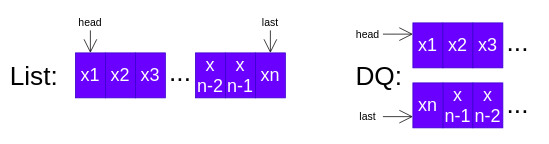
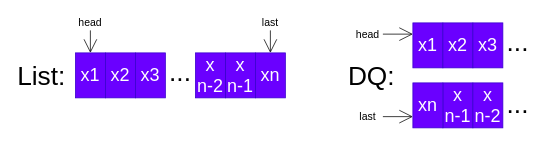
  <mxCell id="0" />
  <mxCell id="1" parent="0" />
  <mxCell id="2" value="x1" style="rounded=0;whiteSpace=wrap;html=1;fontSize=24;fillColor=#6a00ff;strokeColor=#3700CC;fontColor=#ffffff;" vertex="1" parent="1"><mxGeometry x="100" y="70" width="40" height="60" as="geometry" /></mxCell>
  <mxCell id="3" value="x2" style="rounded=0;whiteSpace=wrap;html=1;fontSize=24;fillColor=#6a00ff;strokeColor=#3700CC;fontColor=#ffffff;" vertex="1" parent="1"><mxGeometry x="140" y="70" width="40" height="60" as="geometry" /></mxCell>
  <mxCell id="4" value="x3" style="rounded=0;whiteSpace=wrap;html=1;fontSize=24;fillColor=#6a00ff;strokeColor=#3700CC;fontColor=#ffffff;" vertex="1" parent="1"><mxGeometry x="180" y="70" width="40" height="60" as="geometry" /></mxCell>
  <mxCell id="5" value="..." style="text;html=1;strokeColor=none;fillColor=none;align=center;verticalAlign=middle;whiteSpace=wrap;rounded=0;fontSize=35;" vertex="1" parent="1"><mxGeometry x="220" y="80" width="40" height="30" as="geometry" /></mxCell>
  <mxCell id="6" value="x&lt;br&gt;n-1" style="rounded=0;whiteSpace=wrap;html=1;fontSize=24;fillColor=#6a00ff;strokeColor=#3700CC;fontColor=#ffffff;" vertex="1" parent="1"><mxGeometry x="300" y="70" width="40" height="60" as="geometry" /></mxCell>
  <mxCell id="7" value="xn" style="rounded=0;whiteSpace=wrap;html=1;fontSize=24;fillColor=#6a00ff;strokeColor=#3700CC;fontColor=#ffffff;" vertex="1" parent="1"><mxGeometry x="340" y="70" width="40" height="60" as="geometry" /></mxCell>
- <mxCell id="8" value="List:" style="text;html=1;strokeColor=none;fillColor=none;align=center;verticalAlign=middle;whiteSpace=wrap;rounded=0;fontSize=35;" vertex="1" parent="1"><mxGeometry x="10" y="90" width="70" height="20" as="geometry" /></mxCell>
+ <mxCell id="8" value="List:" style="text;html=1;strokeColor=none;fillColor=none;align=center;verticalAlign=middle;whiteSpace=wrap;rounded=0;fontSize=35;" vertex="1" parent="1"><mxGeometry x="20" y="90" width="70" height="20" as="geometry" /></mxCell>
  <mxCell id="9" value="x&lt;br&gt;n-2" style="rounded=0;whiteSpace=wrap;html=1;fontSize=24;fillColor=#6a00ff;strokeColor=#3700CC;fontColor=#ffffff;" vertex="1" parent="1"><mxGeometry x="260" y="70" width="40" height="60" as="geometry" /></mxCell>
  <mxCell id="10" value="x1" style="rounded=0;whiteSpace=wrap;html=1;fontSize=24;fillColor=#6a00ff;strokeColor=#3700CC;fontColor=#ffffff;" vertex="1" parent="1"><mxGeometry x="550" y="30" width="40" height="60" as="geometry" /></mxCell>
  <mxCell id="11" value="x2" style="rounded=0;whiteSpace=wrap;html=1;fontSize=24;fillColor=#6a00ff;strokeColor=#3700CC;fontColor=#ffffff;" vertex="1" parent="1"><mxGeometry x="590" y="30" width="40" height="60" as="geometry" /></mxCell>
  <mxCell id="12" value="x3" style="rounded=0;whiteSpace=wrap;html=1;fontSize=24;fillColor=#6a00ff;strokeColor=#3700CC;fontColor=#ffffff;" vertex="1" parent="1"><mxGeometry x="630" y="30" width="40" height="60" as="geometry" /></mxCell>
  <mxCell id="13" value="..." style="text;html=1;strokeColor=none;fillColor=none;align=center;verticalAlign=middle;whiteSpace=wrap;rounded=0;fontSize=35;" vertex="1" parent="1"><mxGeometry x="670" y="40" width="40" height="30" as="geometry" /></mxCell>
  <mxCell id="14" value="x&lt;br&gt;n-1" style="rounded=0;whiteSpace=wrap;html=1;fontSize=24;fillColor=#6a00ff;strokeColor=#3700CC;fontColor=#ffffff;" vertex="1" parent="1"><mxGeometry x="590" y="110" width="40" height="60" as="geometry" /></mxCell>
  <mxCell id="15" value="xn" style="rounded=0;whiteSpace=wrap;html=1;fontSize=24;fillColor=#6a00ff;strokeColor=#3700CC;fontColor=#ffffff;" vertex="1" parent="1"><mxGeometry x="550" y="110" width="40" height="60" as="geometry" /></mxCell>
  <mxCell id="16" value="x&lt;br&gt;n-2" style="rounded=0;whiteSpace=wrap;html=1;fontSize=24;fillColor=#6a00ff;strokeColor=#3700CC;fontColor=#ffffff;" vertex="1" parent="1"><mxGeometry x="630" y="110" width="40" height="60" as="geometry" /></mxCell>
  <mxCell id="17" value="..." style="text;html=1;strokeColor=none;fillColor=none;align=center;verticalAlign=middle;whiteSpace=wrap;rounded=0;fontSize=35;" vertex="1" parent="1"><mxGeometry x="670" y="120" width="40" height="35" as="geometry" /></mxCell>
- <mxCell id="18" value="DQ:" style="text;html=1;strokeColor=none;fillColor=none;align=center;verticalAlign=middle;whiteSpace=wrap;rounded=0;fontSize=35;" vertex="1" parent="1"><mxGeometry x="470" y="90" width="70" height="20" as="geometry" /></mxCell>
+ <mxCell id="18" value="DQ:" style="text;html=1;strokeColor=none;fillColor=none;align=center;verticalAlign=middle;whiteSpace=wrap;rounded=0;fontSize=35;" vertex="1" parent="1"><mxGeometry x="460" y="90" width="70" height="20" as="geometry" /></mxCell>
  <mxCell id="19" value="" style="endArrow=open;html=1;fontSize=35;endFill=0;endSize=16;entryX=0;entryY=0.75;entryDx=0;entryDy=0;exitX=1;exitY=0.5;exitDx=0;exitDy=0;" edge="1" parent="1" source="22" target="15"><mxGeometry width="50" height="50" relative="1" as="geometry"><mxPoint x="570" y="220" as="sourcePoint" /><mxPoint x="570" y="170" as="targetPoint" /></mxGeometry></mxCell>
  <mxCell id="20" value="" style="endArrow=open;html=1;fontSize=35;endFill=0;endSize=16;entryX=0;entryY=0.25;entryDx=0;entryDy=0;exitX=1;exitY=0.5;exitDx=0;exitDy=0;" edge="1" parent="1" source="21" target="10"><mxGeometry width="50" height="50" relative="1" as="geometry"><mxPoint x="570" y="-20" as="sourcePoint" /><mxPoint x="600" as="targetPoint" y="0" /></mxGeometry></mxCell>
  <mxCell id="21" value="head" style="text;html=1;strokeColor=none;fillColor=none;align=center;verticalAlign=middle;whiteSpace=wrap;rounded=0;fontSize=14;" vertex="1" parent="1"><mxGeometry x="470" y="30" width="40" height="30" as="geometry" /></mxCell>
  <mxCell id="22" value="last" style="text;html=1;strokeColor=none;fillColor=none;align=center;verticalAlign=middle;whiteSpace=wrap;rounded=0;fontSize=14;" vertex="1" parent="1"><mxGeometry x="470" y="140" width="40" height="30" as="geometry" /></mxCell>
  <mxCell id="23" value="head" style="text;html=1;strokeColor=none;fillColor=none;align=center;verticalAlign=middle;whiteSpace=wrap;rounded=0;fontSize=14;" vertex="1" parent="1"><mxGeometry x="100" y="20" width="40" height="20" as="geometry" /></mxCell>
  <mxCell id="24" value="last" style="text;html=1;strokeColor=none;fillColor=none;align=center;verticalAlign=middle;whiteSpace=wrap;rounded=0;fontSize=14;" vertex="1" parent="1"><mxGeometry x="340" y="20" width="40" height="20" as="geometry" /></mxCell>
  <mxCell id="25" value="" style="endArrow=open;html=1;fontSize=35;endFill=0;endSize=16;entryX=0.5;entryY=0;entryDx=0;entryDy=0;exitX=0.5;exitY=1;exitDx=0;exitDy=0;" edge="1" parent="1" source="24" target="7"><mxGeometry width="50" height="50" relative="1" as="geometry"><mxPoint x="370" y="50" as="sourcePoint" /><mxPoint x="410" y="50" as="targetPoint" /></mxGeometry></mxCell>
  <mxCell id="26" value="" style="endArrow=open;html=1;fontSize=35;endFill=0;endSize=16;entryX=0.5;entryY=0;entryDx=0;entryDy=0;exitX=0.5;exitY=1;exitDx=0;exitDy=0;" edge="1" parent="1" source="23" target="2"><mxGeometry width="50" height="50" relative="1" as="geometry"><mxPoint x="370" y="50" as="sourcePoint" /><mxPoint x="370" y="80" as="targetPoint" /></mxGeometry></mxCell>
